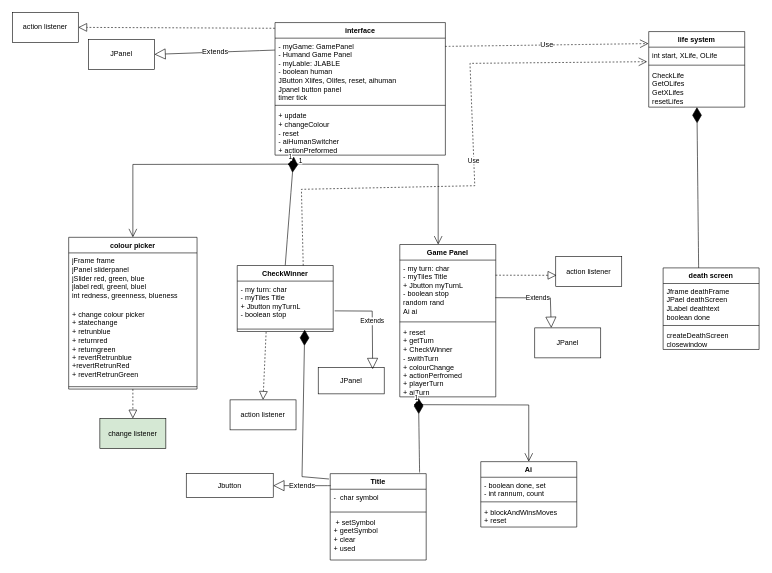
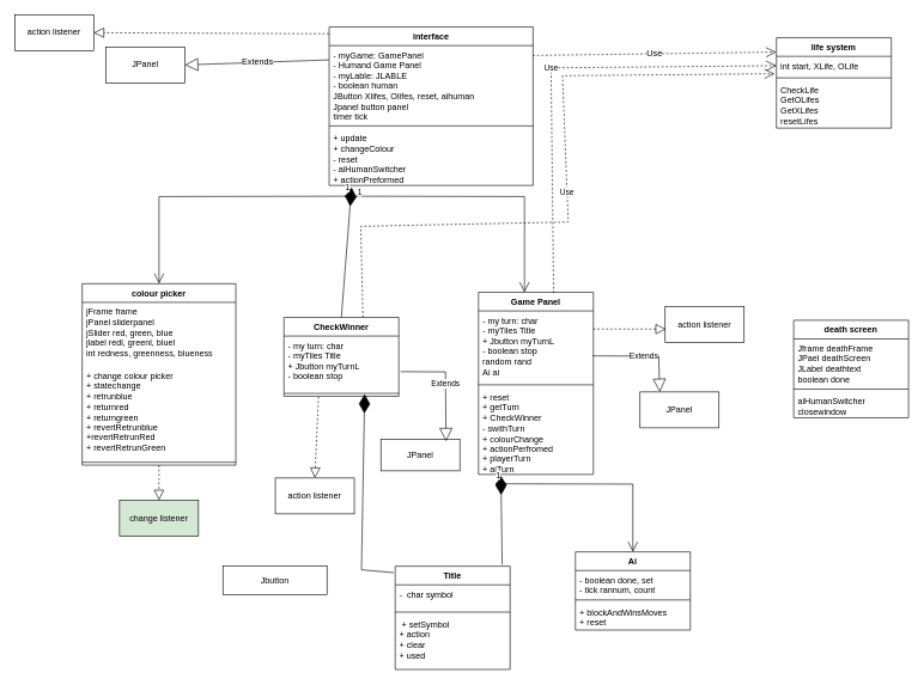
  <mxCell id="0" />
  <mxCell id="1" parent="0" />
  <mxCell id="2" value="Game Panel" style="swimlane;fontStyle=1;align=center;verticalAlign=top;childLayout=stackLayout;horizontal=1;startSize=26;horizontalStack=0;resizeParent=1;resizeParentMax=0;resizeLast=0;collapsible=1;marginBottom=0;whiteSpace=wrap;html=1;" parent="1" vertex="1"><mxGeometry x="666" y="407" width="160" height="254" as="geometry" /></mxCell>
  <mxCell id="3" value="- my turn: char&lt;div&gt;- myTiles Title&lt;/div&gt;&lt;div&gt;&lt;span style=&quot;background-color: initial;&quot;&gt;+ Jbutton myTurnL&lt;/span&gt;&lt;/div&gt;&lt;div&gt;&lt;span style=&quot;background-color: initial;&quot;&gt;- boolean stop&lt;/span&gt;&lt;span style=&quot;background-color: initial;&quot;&gt;&amp;nbsp;&lt;/span&gt;&lt;/div&gt;&lt;div&gt;random rand&lt;/div&gt;&lt;div&gt;Ai ai&lt;/div&gt;" style="text;strokeColor=none;fillColor=none;align=left;verticalAlign=top;spacingLeft=4;spacingRight=4;overflow=hidden;rotatable=0;points=[[0,0.5],[1,0.5]];portConstraint=eastwest;whiteSpace=wrap;html=1;" parent="2" vertex="1"><mxGeometry y="26" width="160" height="99" as="geometry" /></mxCell>
  <mxCell id="4" value="" style="line;strokeWidth=1;fillColor=none;align=left;verticalAlign=middle;spacingTop=-1;spacingLeft=3;spacingRight=3;rotatable=0;labelPosition=right;points=[];portConstraint=eastwest;strokeColor=inherit;" parent="2" vertex="1"><mxGeometry y="125" width="160" height="8" as="geometry" /></mxCell>
  <mxCell id="5" value="+ reset&lt;div&gt;+ getTurn&lt;/div&gt;&lt;div&gt;+ CheckWinner&lt;/div&gt;&lt;div&gt;- swithTurn&lt;/div&gt;&lt;div&gt;+ colourChange&lt;/div&gt;&lt;div&gt;+ actionPerfromed&lt;/div&gt;&lt;div&gt;+ playerTurn&lt;/div&gt;&lt;div&gt;+ aiTurn&lt;/div&gt;&lt;div&gt;&lt;br&gt;&lt;/div&gt;" style="text;strokeColor=none;fillColor=none;align=left;verticalAlign=top;spacingLeft=4;spacingRight=4;overflow=hidden;rotatable=0;points=[[0,0.5],[1,0.5]];portConstraint=eastwest;whiteSpace=wrap;html=1;" parent="2" vertex="1"><mxGeometry y="133" width="160" height="121" as="geometry" /></mxCell>
  <mxCell id="6" value="Title" style="swimlane;fontStyle=1;align=center;verticalAlign=top;childLayout=stackLayout;horizontal=1;startSize=26;horizontalStack=0;resizeParent=1;resizeParentMax=0;resizeLast=0;collapsible=1;marginBottom=0;whiteSpace=wrap;html=1;" parent="1" vertex="1"><mxGeometry x="550" y="789" width="160" height="144" as="geometry" /></mxCell>
  <mxCell id="7" value="&lt;div&gt;-&amp;nbsp; char symbol&lt;/div&gt;&lt;div&gt;&lt;br&gt;&lt;/div&gt;" style="text;strokeColor=none;fillColor=none;align=left;verticalAlign=top;spacingLeft=4;spacingRight=4;overflow=hidden;rotatable=0;points=[[0,0.5],[1,0.5]];portConstraint=eastwest;whiteSpace=wrap;html=1;" parent="6" vertex="1"><mxGeometry y="26" width="160" height="34" as="geometry" /></mxCell>
  <mxCell id="8" value="" style="line;strokeWidth=1;fillColor=none;align=left;verticalAlign=middle;spacingTop=-1;spacingLeft=3;spacingRight=3;rotatable=0;labelPosition=right;points=[];portConstraint=eastwest;strokeColor=inherit;" parent="6" vertex="1"><mxGeometry y="60" width="160" height="8" as="geometry" /></mxCell>
- <mxCell id="9" value="&amp;nbsp;+ setSymbol&lt;div&gt;+ geetSymbol&lt;/div&gt;&lt;div&gt;+ clear&lt;/div&gt;&lt;div&gt;+ used&lt;/div&gt;" style="text;strokeColor=none;fillColor=none;align=left;verticalAlign=top;spacingLeft=4;spacingRight=4;overflow=hidden;rotatable=0;points=[[0,0.5],[1,0.5]];portConstraint=eastwest;whiteSpace=wrap;html=1;" parent="6" vertex="1"><mxGeometry y="68" width="160" height="76" as="geometry" /></mxCell>
+ <mxCell id="9" value="&amp;nbsp;+ setSymbol&lt;div&gt;+ action&lt;/div&gt;&lt;div&gt;+ clear&lt;/div&gt;&lt;div&gt;+ used&lt;/div&gt;" style="text;strokeColor=none;fillColor=none;align=left;verticalAlign=top;spacingLeft=4;spacingRight=4;overflow=hidden;rotatable=0;points=[[0,0.5],[1,0.5]];portConstraint=eastwest;whiteSpace=wrap;html=1;" parent="6" vertex="1"><mxGeometry y="68" width="160" height="76" as="geometry" /></mxCell>
  <mxCell id="10" value="" style="endArrow=diamondThin;endFill=1;endSize=24;html=1;rounded=0;fontSize=12;curved=1;entryX=0.195;entryY=1.015;entryDx=0;entryDy=0;entryPerimeter=0;" parent="1" target="5" edge="1"><mxGeometry width="160" relative="1" as="geometry"><mxPoint x="699" y="787" as="sourcePoint" /><mxPoint x="963.89" y="685.996" as="targetPoint" /></mxGeometry></mxCell>
  <mxCell id="11" value="Jbutton" style="html=1;whiteSpace=wrap;" parent="1" vertex="1"><mxGeometry x="310" y="789" width="145" height="40" as="geometry" /></mxCell>
- <mxCell id="12" value="Extends" style="endArrow=block;endSize=16;endFill=0;html=1;rounded=0;fontSize=12;curved=1;exitX=0.004;exitY=0.139;exitDx=0;exitDy=0;exitPerimeter=0;entryX=1;entryY=0.5;entryDx=0;entryDy=0;" parent="1" source="6" target="11" edge="1"><mxGeometry width="160" relative="1" as="geometry"><mxPoint x="849" y="780" as="sourcePoint" /><mxPoint x="1009" y="780" as="targetPoint" /></mxGeometry></mxCell>
  <mxCell id="13" value="JPanel" style="html=1;whiteSpace=wrap;" parent="1" vertex="1"><mxGeometry x="147" y="65" width="110" height="50" as="geometry" /></mxCell>
  <mxCell id="14" value="Extends" style="endArrow=block;endSize=16;endFill=0;html=1;rounded=0;fontSize=12;curved=1;entryX=1;entryY=0.5;entryDx=0;entryDy=0;exitX=-0.001;exitY=0.184;exitDx=0;exitDy=0;exitPerimeter=0;" parent="1" source="38" target="13" edge="1"><mxGeometry width="160" relative="1" as="geometry"><mxPoint x="620.214" y="199" as="sourcePoint" /><mxPoint x="952" y="390" as="targetPoint" /></mxGeometry></mxCell>
  <mxCell id="15" value="" style="endArrow=diamondThin;endFill=1;endSize=24;html=1;rounded=0;fontSize=12;curved=1;exitX=0.5;exitY=0;exitDx=0;exitDy=0;entryX=0.11;entryY=1.031;entryDx=0;entryDy=0;entryPerimeter=0;" parent="1" source="16" target="40" edge="1"><mxGeometry width="160" relative="1" as="geometry"><mxPoint x="780" y="545" as="sourcePoint" /><mxPoint x="441" y="255" as="targetPoint" /><Array as="points"><mxPoint x="482" y="352" /></Array></mxGeometry></mxCell>
  <mxCell id="16" value="CheckWinner" style="swimlane;fontStyle=1;align=center;verticalAlign=top;childLayout=stackLayout;horizontal=1;startSize=26;horizontalStack=0;resizeParent=1;resizeParentMax=0;resizeLast=0;collapsible=1;marginBottom=0;whiteSpace=wrap;html=1;" parent="1" vertex="1"><mxGeometry x="395" y="442" width="160" height="110" as="geometry" /></mxCell>
  <mxCell id="17" value="- my turn: char&lt;div&gt;- myTiles Title&lt;/div&gt;&lt;div&gt;&lt;span style=&quot;background-color: initial;&quot;&gt;+ Jbutton myTurnL&lt;/span&gt;&lt;/div&gt;&lt;div&gt;&lt;span style=&quot;background-color: initial;&quot;&gt;- boolean stop&lt;/span&gt;&lt;span style=&quot;background-color: initial;&quot;&gt;&amp;nbsp;&lt;/span&gt;&lt;/div&gt;&lt;div&gt;&lt;br&gt;&lt;/div&gt;" style="text;strokeColor=none;fillColor=none;align=left;verticalAlign=top;spacingLeft=4;spacingRight=4;overflow=hidden;rotatable=0;points=[[0,0.5],[1,0.5]];portConstraint=eastwest;whiteSpace=wrap;html=1;" parent="16" vertex="1"><mxGeometry y="26" width="160" height="76" as="geometry" /></mxCell>
  <mxCell id="18" value="" style="line;strokeWidth=1;fillColor=none;align=left;verticalAlign=middle;spacingTop=-1;spacingLeft=3;spacingRight=3;rotatable=0;labelPosition=right;points=[];portConstraint=eastwest;strokeColor=inherit;" parent="16" vertex="1"><mxGeometry y="102" width="160" height="8" as="geometry" /></mxCell>
  <mxCell id="19" value="Ai" style="swimlane;fontStyle=1;align=center;verticalAlign=top;childLayout=stackLayout;horizontal=1;startSize=26;horizontalStack=0;resizeParent=1;resizeParentMax=0;resizeLast=0;collapsible=1;marginBottom=0;whiteSpace=wrap;html=1;" parent="1" vertex="1"><mxGeometry x="801" y="769" width="160" height="109" as="geometry" /></mxCell>
- <mxCell id="20" value="&lt;div&gt;- boolean done,&amp;nbsp;&lt;span style=&quot;background-color: initial;&quot;&gt;set&lt;/span&gt;&lt;/div&gt;&lt;div&gt;- int rannum,&amp;nbsp;&lt;span style=&quot;background-color: initial;&quot;&gt;count&lt;/span&gt;&lt;/div&gt;" style="text;strokeColor=none;fillColor=none;align=left;verticalAlign=top;spacingLeft=4;spacingRight=4;overflow=hidden;rotatable=0;points=[[0,0.5],[1,0.5]];portConstraint=eastwest;whiteSpace=wrap;html=1;" parent="19" vertex="1"><mxGeometry y="26" width="160" height="37" as="geometry" /></mxCell>
+ <mxCell id="20" value="&lt;div&gt;- boolean done,&amp;nbsp;&lt;span style=&quot;background-color: initial;&quot;&gt;set&lt;/span&gt;&lt;/div&gt;&lt;div&gt;- tick rannum,&amp;nbsp;&lt;span style=&quot;background-color: initial;&quot;&gt;count&lt;/span&gt;&lt;/div&gt;" style="text;strokeColor=none;fillColor=none;align=left;verticalAlign=top;spacingLeft=4;spacingRight=4;overflow=hidden;rotatable=0;points=[[0,0.5],[1,0.5]];portConstraint=eastwest;whiteSpace=wrap;html=1;" parent="19" vertex="1"><mxGeometry y="26" width="160" height="37" as="geometry" /></mxCell>
  <mxCell id="21" value="" style="line;strokeWidth=1;fillColor=none;align=left;verticalAlign=middle;spacingTop=-1;spacingLeft=3;spacingRight=3;rotatable=0;labelPosition=right;points=[];portConstraint=eastwest;strokeColor=inherit;" parent="19" vertex="1"><mxGeometry y="63" width="160" height="8" as="geometry" /></mxCell>
  <mxCell id="22" value="+ blockAndWinsMoves&lt;div&gt;+ reset&lt;/div&gt;" style="text;strokeColor=none;fillColor=none;align=left;verticalAlign=top;spacingLeft=4;spacingRight=4;overflow=hidden;rotatable=0;points=[[0,0.5],[1,0.5]];portConstraint=eastwest;whiteSpace=wrap;html=1;" parent="19" vertex="1"><mxGeometry y="71" width="160" height="38" as="geometry" /></mxCell>
  <mxCell id="23" value="colour picker" style="swimlane;fontStyle=1;align=center;verticalAlign=top;childLayout=stackLayout;horizontal=1;startSize=26;horizontalStack=0;resizeParent=1;resizeParentMax=0;resizeLast=0;collapsible=1;marginBottom=0;whiteSpace=wrap;html=1;" parent="1" vertex="1"><mxGeometry x="114" y="395" width="214" height="253" as="geometry" /></mxCell>
  <mxCell id="24" value="&lt;div&gt;jFrame frame&lt;/div&gt;&lt;div&gt;jPanel sliderpanel&lt;/div&gt;&lt;div&gt;jSlider red, green, blue&lt;/div&gt;&lt;div&gt;jlabel redl, greenl, bluel&lt;/div&gt;&lt;div&gt;int redness, greenness, blueness&lt;/div&gt;&lt;div&gt;&lt;br&gt;&lt;/div&gt;&lt;div&gt;&lt;br&gt;&lt;/div&gt;" style="text;strokeColor=none;fillColor=none;align=left;verticalAlign=top;spacingLeft=4;spacingRight=4;overflow=hidden;rotatable=0;points=[[0,0.5],[1,0.5]];portConstraint=eastwest;whiteSpace=wrap;html=1;" parent="23" vertex="1"><mxGeometry y="26" width="214" height="89" as="geometry" /></mxCell>
  <mxCell id="25" value="+ change colour picker&lt;div&gt;+ statechange&lt;/div&gt;&lt;div&gt;+ retrunblue&lt;/div&gt;&lt;div&gt;+ returnred&lt;/div&gt;&lt;div&gt;+ returngreen&lt;/div&gt;&lt;div&gt;+ revertRetrunblue&lt;/div&gt;&lt;div&gt;+revertRetrunRed&lt;/div&gt;&lt;div&gt;+ revertRetrunGreen&lt;/div&gt;&lt;div&gt;&lt;br&gt;&lt;/div&gt;" style="text;strokeColor=none;fillColor=none;align=left;verticalAlign=top;spacingLeft=4;spacingRight=4;overflow=hidden;rotatable=0;points=[[0,0.5],[1,0.5]];portConstraint=eastwest;whiteSpace=wrap;html=1;" parent="23" vertex="1"><mxGeometry y="115" width="214" height="130" as="geometry" /></mxCell>
  <mxCell id="26" value="" style="line;strokeWidth=1;fillColor=none;align=left;verticalAlign=middle;spacingTop=-1;spacingLeft=3;spacingRight=3;rotatable=0;labelPosition=right;points=[];portConstraint=eastwest;strokeColor=inherit;" parent="23" vertex="1"><mxGeometry y="245" width="214" height="8" as="geometry" /></mxCell>
  <mxCell id="27" value="Use" style="endArrow=open;endSize=12;dashed=1;html=1;rounded=0;fontSize=12;curved=1;exitX=0.999;exitY=0.127;exitDx=0;exitDy=0;entryX=-0.003;entryY=0.159;entryDx=0;entryDy=0;entryPerimeter=0;exitPerimeter=0;" parent="1" source="38" target="33" edge="1"><mxGeometry width="160" relative="1" as="geometry"><mxPoint x="757" y="503" as="sourcePoint" /><mxPoint x="1070.78" y="326.976" as="targetPoint" /></mxGeometry></mxCell>
- <mxCell id="28" value="" style="endArrow=diamondThin;endFill=1;endSize=24;html=1;rounded=0;fontSize=12;curved=1;exitX=0.37;exitY=0.002;exitDx=0;exitDy=0;exitPerimeter=0;" parent="1" source="29" target="36" edge="1"><mxGeometry width="160" relative="1" as="geometry"><mxPoint x="1271" y="587" as="sourcePoint" /><mxPoint x="1181.94" y="419.796" as="targetPoint" /></mxGeometry></mxCell>
  <mxCell id="29" value="death screen" style="swimlane;fontStyle=1;align=center;verticalAlign=top;childLayout=stackLayout;horizontal=1;startSize=26;horizontalStack=0;resizeParent=1;resizeParentMax=0;resizeLast=0;collapsible=1;marginBottom=0;whiteSpace=wrap;html=1;" parent="1" vertex="1"><mxGeometry x="1105" y="446" width="160" height="136" as="geometry" /></mxCell>
  <mxCell id="30" value="Jframe deathFrame&lt;div&gt;JPael deathScreen&lt;/div&gt;&lt;div&gt;JLabel deathtext&lt;/div&gt;&lt;div&gt;boolean done&lt;/div&gt;&lt;div&gt;&lt;br&gt;&lt;/div&gt;" style="text;strokeColor=none;fillColor=none;align=left;verticalAlign=top;spacingLeft=4;spacingRight=4;overflow=hidden;rotatable=0;points=[[0,0.5],[1,0.5]];portConstraint=eastwest;whiteSpace=wrap;html=1;" parent="29" vertex="1"><mxGeometry y="26" width="160" height="66" as="geometry" /></mxCell>
  <mxCell id="31" value="" style="line;strokeWidth=1;fillColor=none;align=left;verticalAlign=middle;spacingTop=-1;spacingLeft=3;spacingRight=3;rotatable=0;labelPosition=right;points=[];portConstraint=eastwest;strokeColor=inherit;" parent="29" vertex="1"><mxGeometry y="92" width="160" height="8" as="geometry" /></mxCell>
- <mxCell id="32" value="createDeathScreen&lt;div&gt;closewindow&lt;/div&gt;" style="text;strokeColor=none;fillColor=none;align=left;verticalAlign=top;spacingLeft=4;spacingRight=4;overflow=hidden;rotatable=0;points=[[0,0.5],[1,0.5]];portConstraint=eastwest;whiteSpace=wrap;html=1;" parent="29" vertex="1"><mxGeometry y="100" width="160" height="36" as="geometry" /></mxCell>
+ <mxCell id="32" value="aiHumanSwitcher&lt;div&gt;closewindow&lt;/div&gt;" style="text;strokeColor=none;fillColor=none;align=left;verticalAlign=top;spacingLeft=4;spacingRight=4;overflow=hidden;rotatable=0;points=[[0,0.5],[1,0.5]];portConstraint=eastwest;whiteSpace=wrap;html=1;" parent="29" vertex="1"><mxGeometry y="100" width="160" height="36" as="geometry" /></mxCell>
  <mxCell id="33" value="life system" style="swimlane;fontStyle=1;align=center;verticalAlign=top;childLayout=stackLayout;horizontal=1;startSize=26;horizontalStack=0;resizeParent=1;resizeParentMax=0;resizeLast=0;collapsible=1;marginBottom=0;whiteSpace=wrap;html=1;" parent="1" vertex="1"><mxGeometry x="1081" y="52" width="160" height="126" as="geometry" /></mxCell>
  <mxCell id="34" value="int start, XLife, OLife" style="text;strokeColor=none;fillColor=none;align=left;verticalAlign=top;spacingLeft=4;spacingRight=4;overflow=hidden;rotatable=0;points=[[0,0.5],[1,0.5]];portConstraint=eastwest;whiteSpace=wrap;html=1;" parent="33" vertex="1"><mxGeometry y="26" width="160" height="26" as="geometry" /></mxCell>
  <mxCell id="35" value="" style="line;strokeWidth=1;fillColor=none;align=left;verticalAlign=middle;spacingTop=-1;spacingLeft=3;spacingRight=3;rotatable=0;labelPosition=right;points=[];portConstraint=eastwest;strokeColor=inherit;" parent="33" vertex="1"><mxGeometry y="52" width="160" height="8" as="geometry" /></mxCell>
  <mxCell id="36" value="CheckLife&lt;div&gt;GetOLifes&lt;/div&gt;&lt;div&gt;GetXLifes&lt;/div&gt;&lt;div&gt;resetLifes&lt;/div&gt;" style="text;strokeColor=none;fillColor=none;align=left;verticalAlign=top;spacingLeft=4;spacingRight=4;overflow=hidden;rotatable=0;points=[[0,0.5],[1,0.5]];portConstraint=eastwest;whiteSpace=wrap;html=1;" parent="33" vertex="1"><mxGeometry y="60" width="160" height="66" as="geometry" /></mxCell>
  <mxCell id="37" value="interface" style="swimlane;fontStyle=1;align=center;verticalAlign=top;childLayout=stackLayout;horizontal=1;startSize=26;horizontalStack=0;resizeParent=1;resizeParentMax=0;resizeLast=0;collapsible=1;marginBottom=0;whiteSpace=wrap;html=1;" parent="1" vertex="1"><mxGeometry x="458" y="37" width="284" height="221" as="geometry" /></mxCell>
  <mxCell id="38" value="- myGame: GamePanel&lt;div&gt;- Humand Game Panel&lt;br&gt;&lt;div&gt;- myLable: JLABLE&lt;/div&gt;&lt;div&gt;- boolean human&lt;/div&gt;&lt;div&gt;JButton Xlifes, Olifes, reset, aihuman&lt;/div&gt;&lt;div&gt;Jpanel button panel&lt;/div&gt;&lt;div&gt;timer tick&lt;/div&gt;&lt;div&gt;&amp;nbsp;&amp;nbsp;&lt;/div&gt;&lt;div&gt;&lt;br&gt;&lt;/div&gt;&lt;/div&gt;" style="text;strokeColor=none;fillColor=none;align=left;verticalAlign=top;spacingLeft=4;spacingRight=4;overflow=hidden;rotatable=0;points=[[0,0.5],[1,0.5]];portConstraint=eastwest;whiteSpace=wrap;html=1;" parent="37" vertex="1"><mxGeometry y="26" width="284" height="108" as="geometry" /></mxCell>
  <mxCell id="39" value="" style="line;strokeWidth=1;fillColor=none;align=left;verticalAlign=middle;spacingTop=-1;spacingLeft=3;spacingRight=3;rotatable=0;labelPosition=right;points=[];portConstraint=eastwest;strokeColor=inherit;" parent="37" vertex="1"><mxGeometry y="134" width="284" height="8" as="geometry" /></mxCell>
  <mxCell id="40" value="+ update&lt;div&gt;+ changeColour&lt;/div&gt;&lt;div&gt;- reset&lt;/div&gt;&lt;div&gt;- aiHumanSwitcher&lt;/div&gt;&lt;div&gt;+ actionPreformed&lt;/div&gt;" style="text;strokeColor=none;fillColor=none;align=left;verticalAlign=top;spacingLeft=4;spacingRight=4;overflow=hidden;rotatable=0;points=[[0,0.5],[1,0.5]];portConstraint=eastwest;whiteSpace=wrap;html=1;" parent="37" vertex="1"><mxGeometry y="142" width="284" height="79" as="geometry" /></mxCell>
  <mxCell id="41" value="" style="endArrow=block;dashed=1;endFill=0;endSize=12;html=1;rounded=0;exitX=-0.001;exitY=0.043;exitDx=0;exitDy=0;exitPerimeter=0;entryX=1;entryY=0.5;entryDx=0;entryDy=0;" edge="1" parent="1" source="37" target="42"><mxGeometry width="160" relative="1" as="geometry"><mxPoint x="425" y="356" as="sourcePoint" /><mxPoint x="253" y="17" as="targetPoint" /></mxGeometry></mxCell>
  <mxCell id="42" value="action listener" style="html=1;whiteSpace=wrap;" vertex="1" parent="1"><mxGeometry x="20" y="20" width="110" height="50" as="geometry" /></mxCell>
  <mxCell id="43" value="" style="endArrow=block;dashed=1;endFill=0;endSize=12;html=1;rounded=0;exitX=0.301;exitY=1.091;exitDx=0;exitDy=0;entryX=0.5;entryY=0;entryDx=0;entryDy=0;exitPerimeter=0;" edge="1" parent="1" source="18" target="44"><mxGeometry width="160" relative="1" as="geometry"><mxPoint x="425" y="356" as="sourcePoint" /><mxPoint x="429" y="650" as="targetPoint" /></mxGeometry></mxCell>
  <mxCell id="44" value="action listener" style="html=1;whiteSpace=wrap;" vertex="1" parent="1"><mxGeometry x="383" y="666" width="110" height="50" as="geometry" /></mxCell>
  <mxCell id="45" value="JPanel" style="html=1;whiteSpace=wrap;" vertex="1" parent="1"><mxGeometry x="530" y="612" width="110" height="44" as="geometry" /></mxCell>
  <mxCell id="46" value="JPanel" style="html=1;whiteSpace=wrap;" vertex="1" parent="1"><mxGeometry x="891" y="546" width="110" height="50" as="geometry" /></mxCell>
  <mxCell id="47" value="action listener" style="html=1;whiteSpace=wrap;" vertex="1" parent="1"><mxGeometry x="926" y="427" width="110" height="50" as="geometry" /></mxCell>
  <mxCell id="48" value="" style="endArrow=block;dashed=1;endFill=0;endSize=12;html=1;rounded=0;exitX=0.998;exitY=0.254;exitDx=0;exitDy=0;entryX=0.01;entryY=0.627;entryDx=0;entryDy=0;exitPerimeter=0;entryPerimeter=0;" edge="1" parent="1" source="3" target="47"><mxGeometry width="160" relative="1" as="geometry"><mxPoint x="453" y="563" as="sourcePoint" /><mxPoint x="436" y="676" as="targetPoint" /></mxGeometry></mxCell>
  <mxCell id="49" value="" style="endArrow=block;dashed=1;endFill=0;endSize=12;html=1;rounded=0;entryX=0.5;entryY=0;entryDx=0;entryDy=0;" edge="1" parent="1" source="26" target="50"><mxGeometry width="160" relative="1" as="geometry"><mxPoint x="177" y="395" as="sourcePoint" /><mxPoint x="26" y="348" as="targetPoint" /></mxGeometry></mxCell>
  <mxCell id="50" value="change listener" style="html=1;whiteSpace=wrap;fillColor=#d5e8d4;" vertex="1" parent="1"><mxGeometry x="166" y="697" width="110" height="50" as="geometry" /></mxCell>
  <mxCell id="51" value="1" style="endArrow=open;html=1;endSize=12;startArrow=diamondThin;startSize=14;startFill=1;edgeStyle=orthogonalEdgeStyle;align=left;verticalAlign=bottom;rounded=0;entryX=0.4;entryY=0;entryDx=0;entryDy=0;entryPerimeter=0;" edge="1" parent="1" target="2"><mxGeometry x="-1" y="3" relative="1" as="geometry"><mxPoint x="479" y="273" as="sourcePoint" /><mxPoint x="550" y="407" as="targetPoint" /></mxGeometry></mxCell>
  <mxCell id="52" value="1" style="endArrow=open;html=1;endSize=12;startArrow=diamondThin;startSize=14;startFill=1;edgeStyle=orthogonalEdgeStyle;align=left;verticalAlign=bottom;rounded=0;entryX=0.5;entryY=0;entryDx=0;entryDy=0;" edge="1" parent="1" target="23"><mxGeometry x="-1" y="3" relative="1" as="geometry"><mxPoint x="496" y="273" as="sourcePoint" /><mxPoint x="740" y="417" as="targetPoint" /></mxGeometry></mxCell>
  <mxCell id="53" value="1" style="endArrow=open;html=1;endSize=12;startArrow=diamondThin;startSize=14;startFill=1;edgeStyle=orthogonalEdgeStyle;align=left;verticalAlign=bottom;rounded=0;entryX=0.5;entryY=0;entryDx=0;entryDy=0;" edge="1" parent="1" target="19"><mxGeometry x="-1" y="3" relative="1" as="geometry"><mxPoint x="689" y="674" as="sourcePoint" /><mxPoint x="781" y="738" as="targetPoint" /></mxGeometry></mxCell>
+ <mxCell id="54" value="Use" style="endArrow=open;endSize=12;dashed=1;html=1;rounded=0;exitX=0.654;exitY=0.004;exitDx=0;exitDy=0;exitPerimeter=0;entryX=0;entryY=0.5;entryDx=0;entryDy=0;" edge="1" parent="1" source="2" target="34"><mxGeometry width="160" relative="1" as="geometry"><mxPoint x="812" y="360" as="sourcePoint" /><mxPoint x="972" y="360" as="targetPoint" /><Array as="points"><mxPoint x="767" y="94" /></Array></mxGeometry></mxCell>
  <mxCell id="55" value="Use" style="endArrow=open;endSize=12;dashed=1;html=1;rounded=0;exitX=0.781;exitY=-0.002;exitDx=0;exitDy=0;exitPerimeter=0;entryX=-0.017;entryY=0.932;entryDx=0;entryDy=0;entryPerimeter=0;" edge="1" parent="1" target="34"><mxGeometry width="160" relative="1" as="geometry"><mxPoint x="505" y="442" as="sourcePoint" /><mxPoint x="1086" y="313" as="targetPoint" /><Array as="points"><mxPoint x="502" y="315" /><mxPoint x="791" y="309" /><mxPoint x="783" y="105" /></Array></mxGeometry></mxCell>
  <mxCell id="56" value="Extends" style="endArrow=block;endSize=16;endFill=0;html=1;rounded=0;exitX=1.015;exitY=0.653;exitDx=0;exitDy=0;exitPerimeter=0;entryX=0.825;entryY=0.064;entryDx=0;entryDy=0;entryPerimeter=0;" edge="1" parent="1" source="17" target="45"><mxGeometry width="160" relative="1" as="geometry"><mxPoint x="554" y="578" as="sourcePoint" /><mxPoint x="714" y="578" as="targetPoint" /><Array as="points"><mxPoint x="620" y="518" /></Array></mxGeometry></mxCell>
  <mxCell id="57" value="Extends" style="endArrow=block;endSize=16;endFill=0;html=1;rounded=0;exitX=0.995;exitY=0.633;exitDx=0;exitDy=0;exitPerimeter=0;entryX=0.25;entryY=0;entryDx=0;entryDy=0;" edge="1" parent="1" source="3" target="46"><mxGeometry width="160" relative="1" as="geometry"><mxPoint x="715" y="578" as="sourcePoint" /><mxPoint x="1013" y="496" as="targetPoint" /><Array as="points"><mxPoint x="917" y="496" /></Array></mxGeometry></mxCell>
  <mxCell id="58" value="" style="endArrow=diamondThin;endFill=1;endSize=24;html=1;rounded=0;exitX=-0.013;exitY=0.062;exitDx=0;exitDy=0;exitPerimeter=0;entryX=0.703;entryY=0.63;entryDx=0;entryDy=0;entryPerimeter=0;" edge="1" parent="1" source="6" target="18"><mxGeometry width="160" relative="1" as="geometry"><mxPoint x="514" y="667" as="sourcePoint" /><mxPoint x="674" y="667" as="targetPoint" /><Array as="points"><mxPoint x="503" y="794" /></Array></mxGeometry></mxCell>
